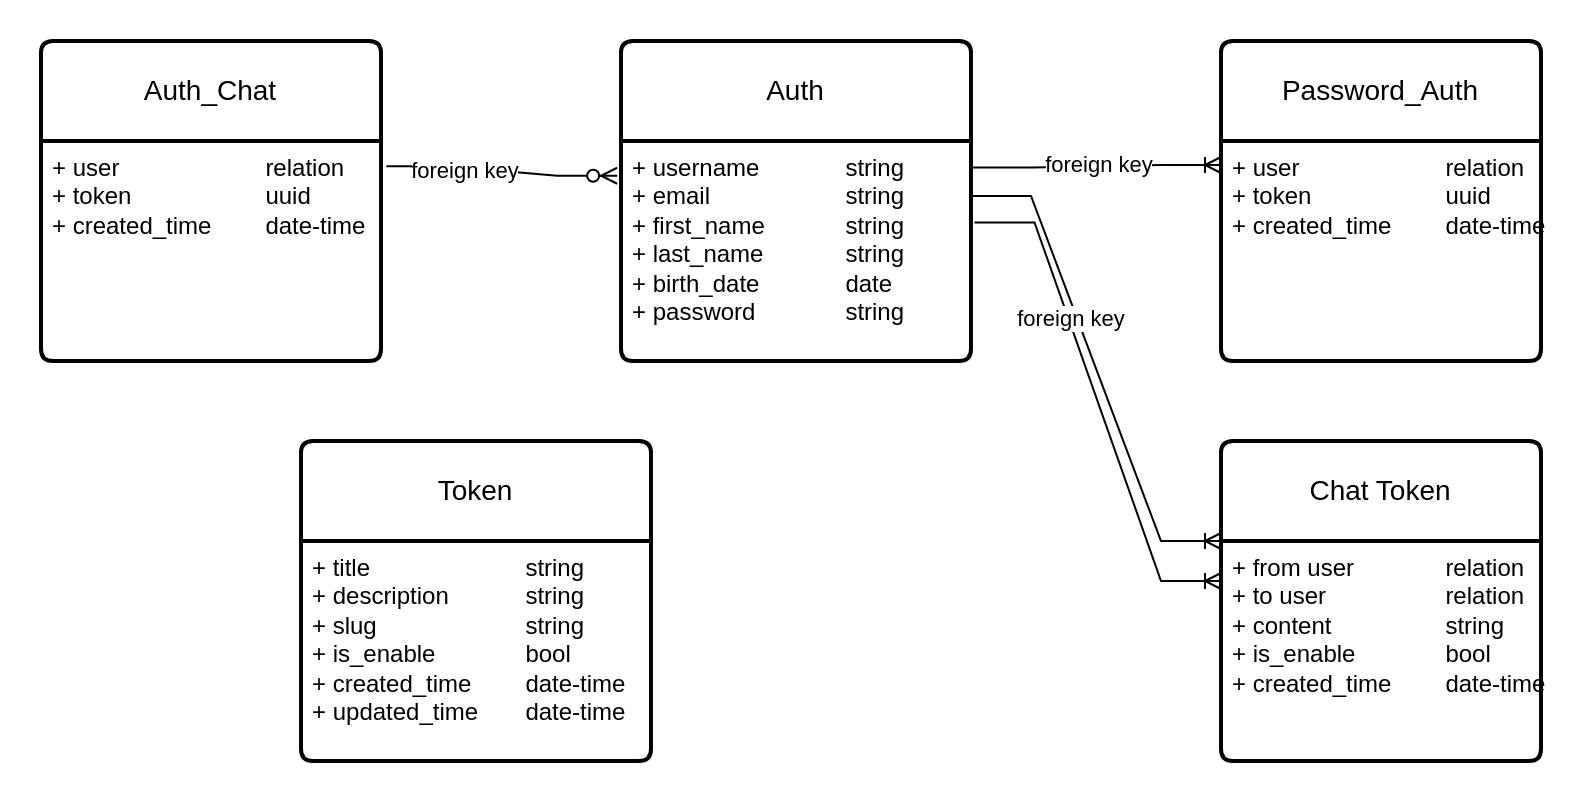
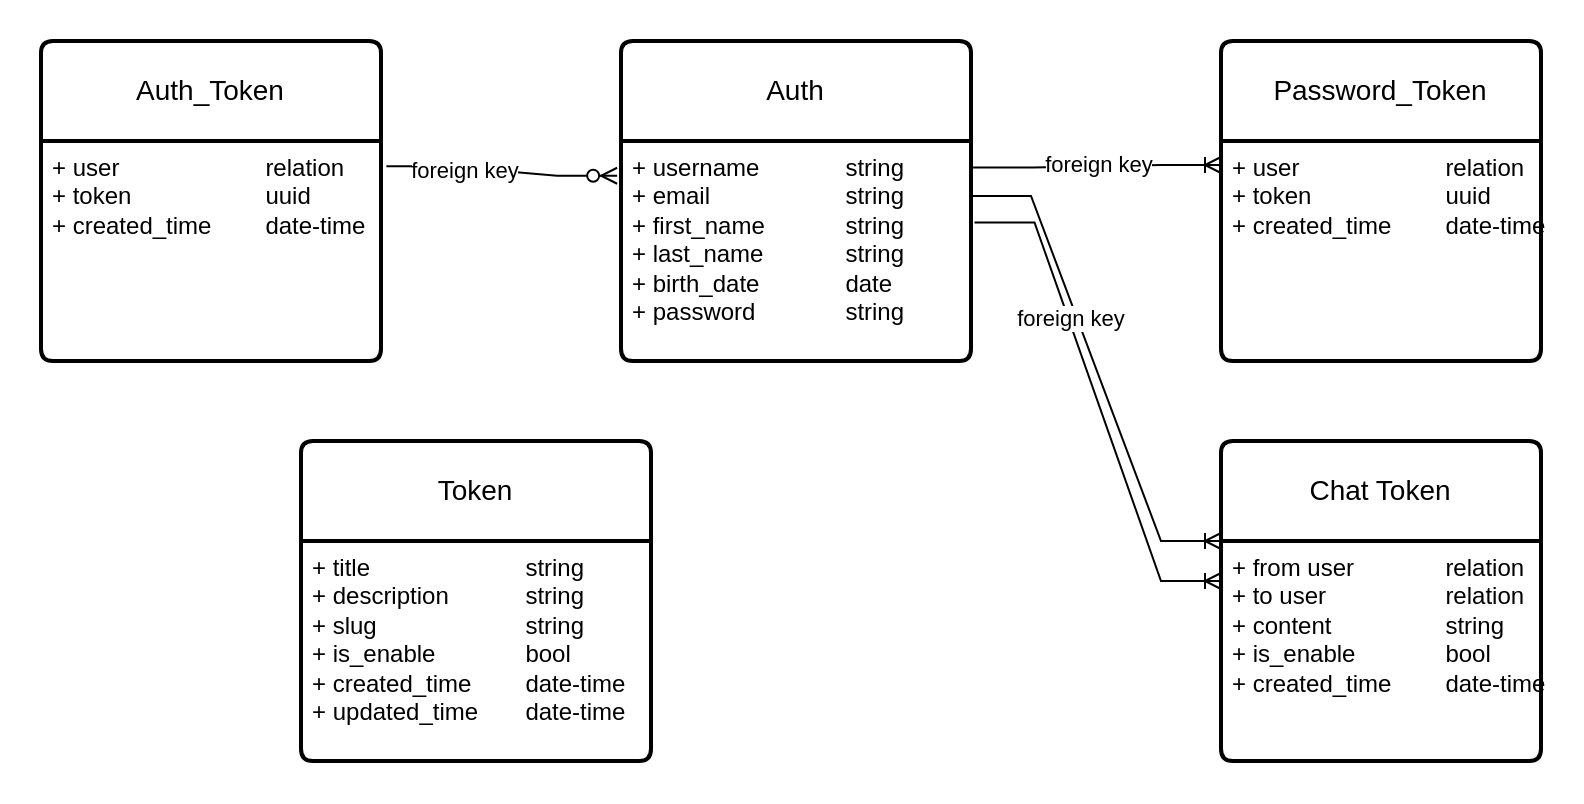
  <mxCell id="0" />
  <mxCell id="1" parent="0" />
  <mxCell id="2" value="Auth" style="swimlane;childLayout=stackLayout;horizontal=1;startSize=50;horizontalStack=0;rounded=1;fontSize=14;fontStyle=0;strokeWidth=2;resizeParent=0;resizeLast=1;shadow=0;dashed=0;align=center;arcSize=4;whiteSpace=wrap;html=1;" parent="1" vertex="1"><mxGeometry x="310" y="20" width="175" height="160" as="geometry" /></mxCell>
  <mxCell id="3" value="+ username&lt;span style=&quot;white-space: pre;&quot;&gt;&#09;&lt;/span&gt;&lt;span style=&quot;white-space: pre;&quot;&gt;&#09;&lt;/span&gt;string&lt;br&gt;+ email&lt;span style=&quot;white-space: pre;&quot;&gt;&#09;&lt;/span&gt;&lt;span style=&quot;white-space: pre;&quot;&gt;&#09;&lt;/span&gt;&lt;span style=&quot;white-space: pre;&quot;&gt;&#09;&lt;/span&gt;string&lt;br&gt;+ first_name&lt;span style=&quot;white-space: pre;&quot;&gt;&#09;&lt;/span&gt;&lt;span style=&quot;white-space: pre;&quot;&gt;&#09;&lt;/span&gt;string&lt;div&gt;+ last_name&lt;span style=&quot;white-space: pre;&quot;&gt;&#09;&lt;/span&gt;&lt;span style=&quot;white-space: pre;&quot;&gt;&#09;&lt;/span&gt;string&lt;/div&gt;&lt;div&gt;+ birth_date&lt;span style=&quot;white-space: pre;&quot;&gt;&#09;&lt;/span&gt;&lt;span style=&quot;white-space: pre;&quot;&gt;&#09;&lt;/span&gt;date&lt;/div&gt;&lt;div&gt;+ password&lt;span style=&quot;white-space: pre;&quot;&gt;&#09;&lt;/span&gt;&lt;span style=&quot;white-space: pre;&quot;&gt;&#09;&lt;/span&gt;string&lt;/div&gt;" style="align=left;strokeColor=none;fillColor=none;spacingLeft=4;fontSize=12;verticalAlign=top;resizable=0;rotatable=0;part=1;html=1;" parent="2" vertex="1"><mxGeometry y="50" width="175" height="110" as="geometry" /></mxCell>
- <mxCell id="4" value="Auth_Chat" style="swimlane;childLayout=stackLayout;horizontal=1;startSize=50;horizontalStack=0;rounded=1;fontSize=14;fontStyle=0;strokeWidth=2;resizeParent=0;resizeLast=1;shadow=0;dashed=0;align=center;arcSize=4;whiteSpace=wrap;html=1;" parent="1" vertex="1"><mxGeometry x="20" y="20" width="170" height="160" as="geometry" /></mxCell>
+ <mxCell id="4" value="Auth_Token" style="swimlane;childLayout=stackLayout;horizontal=1;startSize=50;horizontalStack=0;rounded=1;fontSize=14;fontStyle=0;strokeWidth=2;resizeParent=0;resizeLast=1;shadow=0;dashed=0;align=center;arcSize=4;whiteSpace=wrap;html=1;" parent="1" vertex="1"><mxGeometry x="20" y="20" width="170" height="160" as="geometry" /></mxCell>
  <mxCell id="5" value="+ user&lt;span style=&quot;white-space: pre;&quot;&gt;&#09;&lt;/span&gt;&lt;span style=&quot;white-space: pre;&quot;&gt;&#09;&lt;/span&gt;&lt;span style=&quot;white-space: pre;&quot;&gt;&#09;&lt;/span&gt;relation&lt;br&gt;+ token&lt;span style=&quot;white-space: pre;&quot;&gt;&#09;&lt;/span&gt;&lt;span style=&quot;white-space: pre;&quot;&gt;&#09;&lt;/span&gt;&lt;span style=&quot;white-space: pre;&quot;&gt;&#09;&lt;/span&gt;uuid&lt;br&gt;+ created_time&lt;span style=&quot;white-space: pre;&quot;&gt;&#09;&lt;/span&gt;date-time" style="align=left;strokeColor=none;fillColor=none;spacingLeft=4;fontSize=12;verticalAlign=top;resizable=0;rotatable=0;part=1;html=1;" parent="4" vertex="1"><mxGeometry y="50" width="170" height="110" as="geometry" /></mxCell>
- <mxCell id="6" value="Password_Auth" style="swimlane;childLayout=stackLayout;horizontal=1;startSize=50;horizontalStack=0;rounded=1;fontSize=14;fontStyle=0;strokeWidth=2;resizeParent=0;resizeLast=1;shadow=0;dashed=0;align=center;arcSize=4;whiteSpace=wrap;html=1;" parent="1" vertex="1"><mxGeometry x="610" y="20" width="160" height="160" as="geometry" /></mxCell>
+ <mxCell id="6" value="Password_Token" style="swimlane;childLayout=stackLayout;horizontal=1;startSize=50;horizontalStack=0;rounded=1;fontSize=14;fontStyle=0;strokeWidth=2;resizeParent=0;resizeLast=1;shadow=0;dashed=0;align=center;arcSize=4;whiteSpace=wrap;html=1;" parent="1" vertex="1"><mxGeometry x="610" y="20" width="160" height="160" as="geometry" /></mxCell>
  <mxCell id="7" value="+ user&lt;span style=&quot;white-space: pre;&quot;&gt;&#09;&lt;/span&gt;&lt;span style=&quot;white-space: pre;&quot;&gt;&#09;&lt;/span&gt;&lt;span style=&quot;white-space: pre;&quot;&gt;&#09;&lt;/span&gt;relation&lt;br&gt;+ token&lt;span style=&quot;white-space: pre;&quot;&gt;&#09;&lt;/span&gt;&lt;span style=&quot;white-space: pre;&quot;&gt;&#09;&lt;/span&gt;&lt;span style=&quot;white-space: pre;&quot;&gt;&#09;&lt;/span&gt;uuid&lt;br&gt;+ created_time&lt;span style=&quot;white-space: pre;&quot;&gt;&#09;&lt;/span&gt;date-time" style="align=left;strokeColor=none;fillColor=none;spacingLeft=4;fontSize=12;verticalAlign=top;resizable=0;rotatable=0;part=1;html=1;" parent="6" vertex="1"><mxGeometry y="50" width="160" height="110" as="geometry" /></mxCell>
  <mxCell id="8" value="Token" style="swimlane;childLayout=stackLayout;horizontal=1;startSize=50;horizontalStack=0;rounded=1;fontSize=14;fontStyle=0;strokeWidth=2;resizeParent=0;resizeLast=1;shadow=0;dashed=0;align=center;arcSize=4;whiteSpace=wrap;html=1;" parent="1" vertex="1"><mxGeometry x="150" y="220" width="175" height="160" as="geometry" /></mxCell>
  <mxCell id="9" value="+ title&lt;span style=&quot;white-space: pre;&quot;&gt;&#09;&lt;/span&gt;&lt;span style=&quot;white-space: pre;&quot;&gt;&#09;&lt;/span&gt;&lt;span style=&quot;white-space: pre;&quot;&gt;&#09;&lt;/span&gt;string&lt;br&gt;+ description&lt;span style=&quot;white-space: pre;&quot;&gt;&#09;&lt;/span&gt;&lt;span style=&quot;white-space: pre;&quot;&gt;&#09;&lt;/span&gt;string&lt;br&gt;+ slug&lt;span style=&quot;white-space: pre;&quot;&gt;&#09;&lt;/span&gt;&lt;span style=&quot;white-space: pre;&quot;&gt;&#09;&lt;/span&gt;&lt;span style=&quot;white-space: pre;&quot;&gt;&#09;&lt;/span&gt;string&lt;div&gt;+ is_enable&lt;span style=&quot;white-space: pre;&quot;&gt;&#09;&lt;/span&gt;&lt;span style=&quot;white-space: pre;&quot;&gt;&#09;&lt;/span&gt;bool&lt;/div&gt;&lt;div&gt;+ created_time&lt;span style=&quot;white-space: pre;&quot;&gt;&#09;&lt;/span&gt;date-time&lt;/div&gt;&lt;div&gt;+ updated_time&lt;span style=&quot;white-space: pre;&quot;&gt;&#09;&lt;/span&gt;date-time&lt;/div&gt;" style="align=left;strokeColor=none;fillColor=none;spacingLeft=4;fontSize=12;verticalAlign=top;resizable=0;rotatable=0;part=1;html=1;" parent="8" vertex="1"><mxGeometry y="50" width="175" height="110" as="geometry" /></mxCell>
  <mxCell id="10" value="Chat Token" style="swimlane;childLayout=stackLayout;horizontal=1;startSize=50;horizontalStack=0;rounded=1;fontSize=14;fontStyle=0;strokeWidth=2;resizeParent=0;resizeLast=1;shadow=0;dashed=0;align=center;arcSize=4;whiteSpace=wrap;html=1;" parent="1" vertex="1"><mxGeometry x="610" y="220" width="160" height="160" as="geometry" /></mxCell>
  <mxCell id="11" value="+ from user&lt;span style=&quot;white-space: pre;&quot;&gt;&#09;&lt;span style=&quot;white-space: pre;&quot;&gt;&#09;&lt;/span&gt;relat&lt;/span&gt;ion&lt;br&gt;+ to user&lt;span style=&quot;white-space: pre;&quot;&gt;&#09;&lt;/span&gt;&lt;span style=&quot;white-space: pre;&quot;&gt;&#09;&lt;/span&gt;&lt;span style=&quot;white-space: pre;&quot;&gt;&#09;&lt;/span&gt;relation&lt;br&gt;+ content&lt;span style=&quot;white-space: pre;&quot;&gt;&#09;&lt;/span&gt;&lt;span style=&quot;white-space: pre;&quot;&gt;&#09;&lt;/span&gt;&lt;span style=&quot;white-space: pre;&quot;&gt;&#09;&lt;/span&gt;string&lt;div&gt;+ is_enable&lt;span style=&quot;white-space: pre;&quot;&gt;&#09;&lt;/span&gt;&lt;span style=&quot;white-space: pre;&quot;&gt;&#09;&lt;/span&gt;bool&lt;/div&gt;&lt;div&gt;+ created_time&lt;span style=&quot;white-space: pre;&quot;&gt;&#09;&lt;/span&gt;date-time&lt;/div&gt;" style="align=left;strokeColor=none;fillColor=none;spacingLeft=4;fontSize=12;verticalAlign=top;resizable=0;rotatable=0;part=1;html=1;" parent="10" vertex="1"><mxGeometry y="50" width="160" height="110" as="geometry" /></mxCell>
  <mxCell id="12" value="" style="edgeStyle=entityRelationEdgeStyle;fontSize=12;html=1;endArrow=ERzeroToMany;endFill=1;rounded=0;exitX=1.016;exitY=0.115;exitDx=0;exitDy=0;exitPerimeter=0;entryX=-0.011;entryY=0.158;entryDx=0;entryDy=0;entryPerimeter=0;" parent="1" source="5" target="3" edge="1"><mxGeometry width="100" height="100" relative="1" as="geometry"><mxPoint x="350" y="270" as="sourcePoint" /><mxPoint x="450" y="170" as="targetPoint" /></mxGeometry></mxCell>
  <mxCell id="13" value="foreign key" style="edgeLabel;html=1;align=center;verticalAlign=middle;resizable=0;points=[];" parent="12" vertex="1" connectable="0"><mxGeometry x="-0.325" y="-1" relative="1" as="geometry"><mxPoint as="offset" /></mxGeometry></mxCell>
  <mxCell id="14" value="" style="edgeStyle=entityRelationEdgeStyle;fontSize=12;html=1;endArrow=ERoneToMany;rounded=0;exitX=1.006;exitY=0.121;exitDx=0;exitDy=0;exitPerimeter=0;" parent="1" source="3" edge="1"><mxGeometry width="100" height="100" relative="1" as="geometry"><mxPoint x="350" y="270" as="sourcePoint" /><mxPoint x="610" y="82" as="targetPoint" /></mxGeometry></mxCell>
  <mxCell id="15" value="foreign key" style="edgeLabel;html=1;align=center;verticalAlign=middle;resizable=0;points=[];" parent="14" vertex="1" connectable="0"><mxGeometry x="-0.006" y="1" relative="1" as="geometry"><mxPoint as="offset" /></mxGeometry></mxCell>
  <mxCell id="16" value="" style="edgeStyle=entityRelationEdgeStyle;fontSize=12;html=1;endArrow=ERoneToMany;rounded=0;entryX=0;entryY=0;entryDx=0;entryDy=0;exitX=1;exitY=0.25;exitDx=0;exitDy=0;" parent="1" source="3" target="11" edge="1"><mxGeometry width="100" height="100" relative="1" as="geometry"><mxPoint x="350" y="270" as="sourcePoint" /><mxPoint x="450" y="170" as="targetPoint" /></mxGeometry></mxCell>
  <mxCell id="17" value="" style="edgeStyle=entityRelationEdgeStyle;fontSize=12;html=1;endArrow=ERoneToMany;rounded=0;exitX=1.01;exitY=0.37;exitDx=0;exitDy=0;exitPerimeter=0;" parent="1" source="3" edge="1"><mxGeometry width="100" height="100" relative="1" as="geometry"><mxPoint x="350" y="270" as="sourcePoint" /><mxPoint x="610" y="290" as="targetPoint" /></mxGeometry></mxCell>
  <mxCell id="18" value="foreign key" style="edgeLabel;html=1;align=center;verticalAlign=middle;resizable=0;points=[];" parent="17" vertex="1" connectable="0"><mxGeometry x="-0.447" y="2" relative="1" as="geometry"><mxPoint x="3" y="12" as="offset" /></mxGeometry></mxCell>
